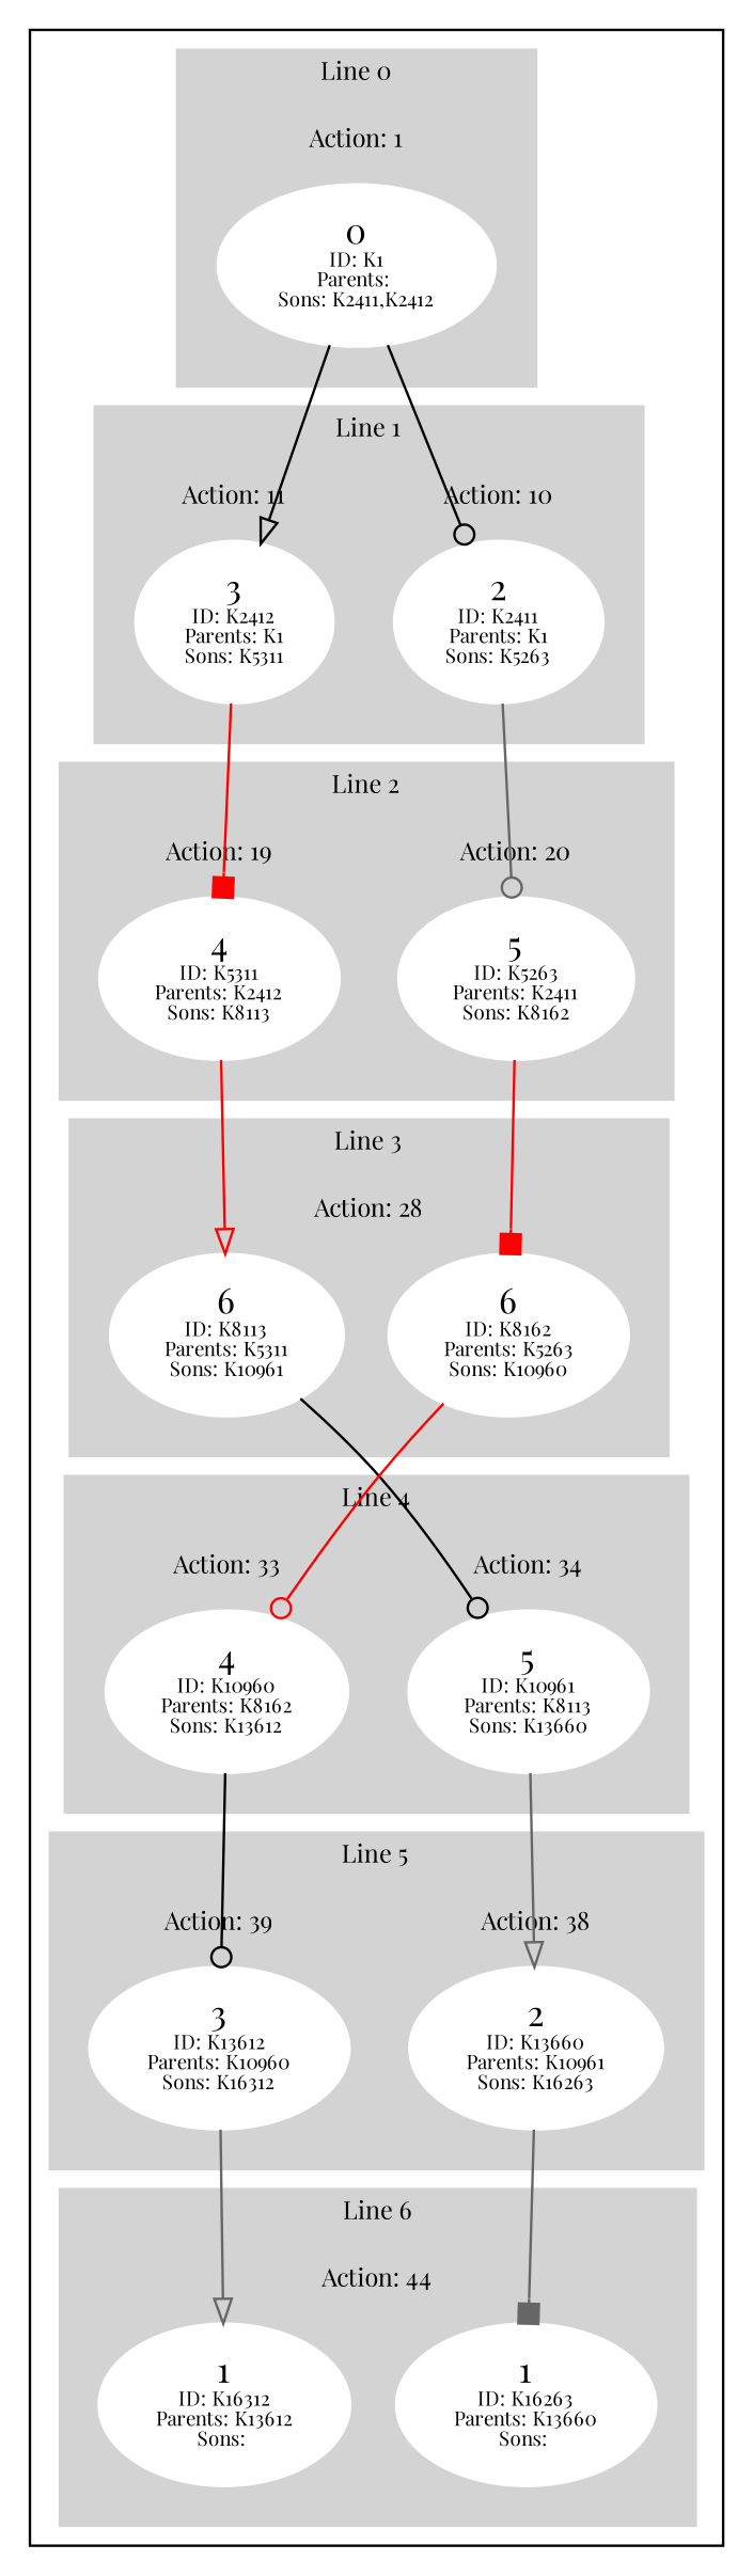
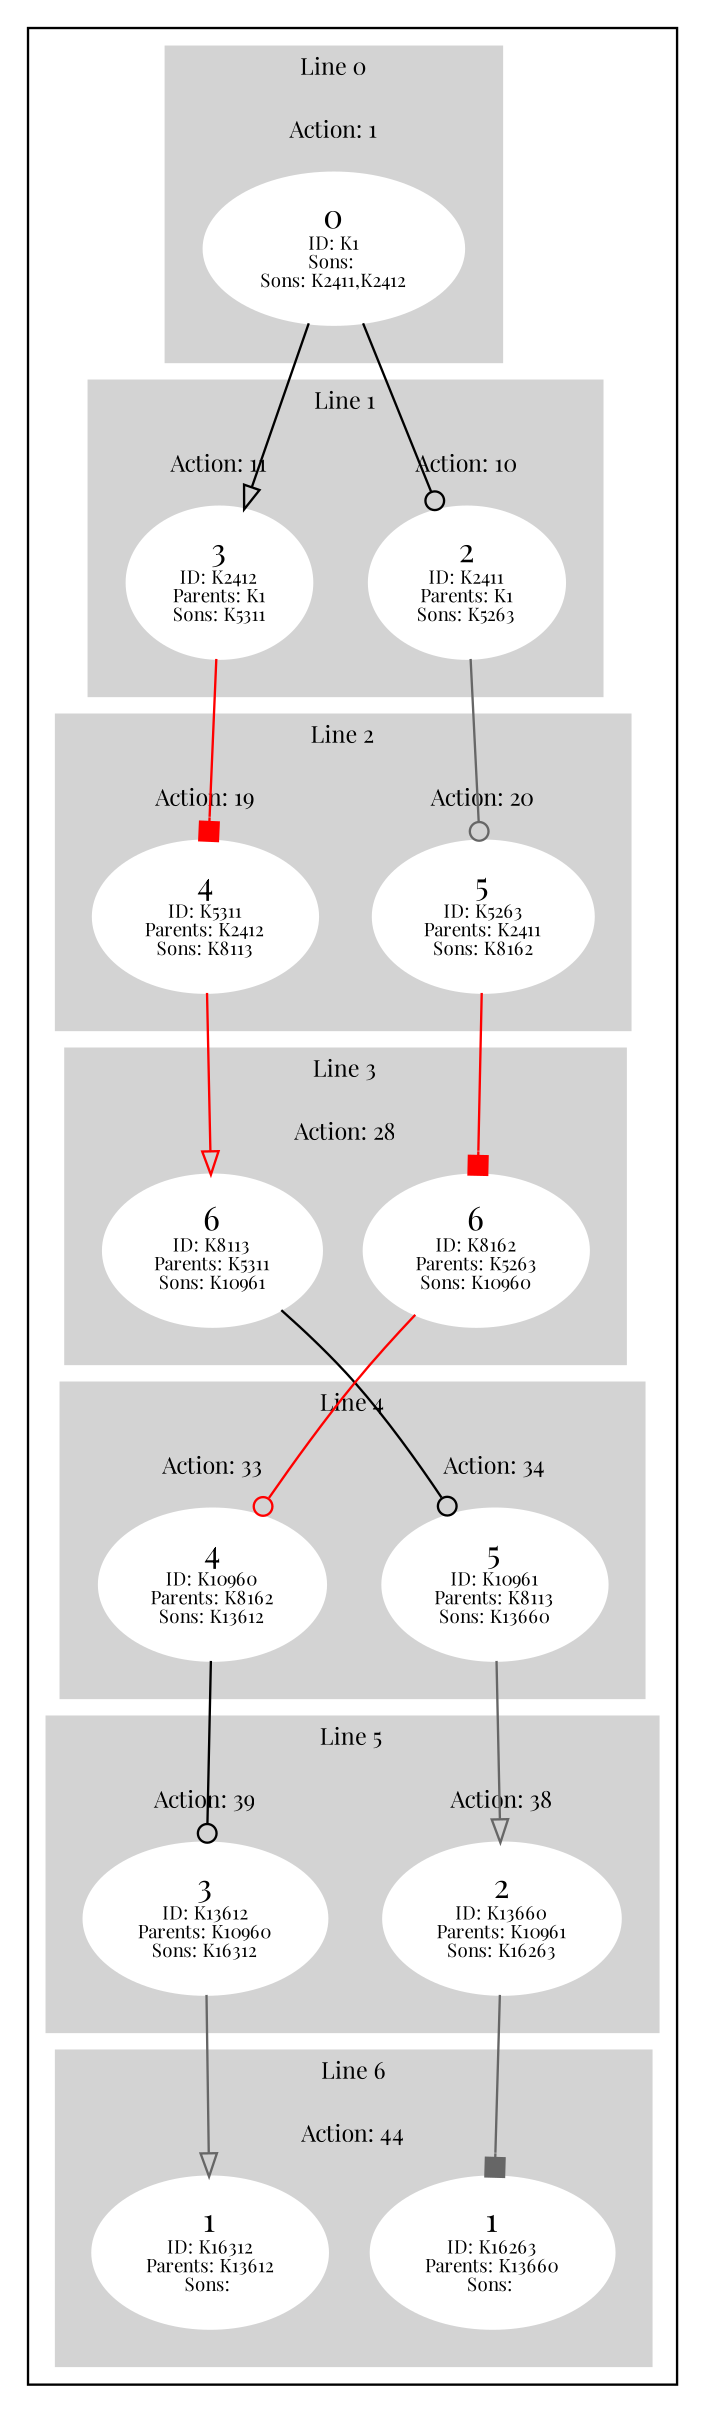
  digraph {
    fontname="Playfair Display"
    node [color=white style=filled fontname="Playfair Display"]
    edge [color=red arrowhead=odot fontname="Playfair Display"]
    n1 [label=<5<BR /><FONT POINT-SIZE="8">ID: K5263</FONT><BR /><FONT POINT-SIZE="8">Parents: K2411</FONT><BR /><FONT POINT-SIZE="8">Sons: K8162</FONT>>]
    n2 [label=<4<BR /><FONT POINT-SIZE="8">ID: K5311</FONT><BR /><FONT POINT-SIZE="8">Parents: K2412</FONT><BR /><FONT POINT-SIZE="8">Sons: K8113</FONT>>]
-   n3 [label=<0<BR /><FONT POINT-SIZE="8">ID: K1</FONT><BR /><FONT POINT-SIZE="8">Parents: </FONT><BR /><FONT POINT-SIZE="8">Sons: K2411,K2412</FONT>>]
+   n3 [label=<0<BR /><FONT POINT-SIZE="8">ID: K1</FONT><BR /><FONT POINT-SIZE="8">Sons: </FONT><BR /><FONT POINT-SIZE="8">Sons: K2411,K2412</FONT>>]
    n4 [label=<5<BR /><FONT POINT-SIZE="8">ID: K10961</FONT><BR /><FONT POINT-SIZE="8">Parents: K8113</FONT><BR /><FONT POINT-SIZE="8">Sons: K13660</FONT>>]
    n5 [label=<4<BR /><FONT POINT-SIZE="8">ID: K10960</FONT><BR /><FONT POINT-SIZE="8">Parents: K8162</FONT><BR /><FONT POINT-SIZE="8">Sons: K13612</FONT>>]
    n6 [label=<6<BR /><FONT POINT-SIZE="8">ID: K8113</FONT><BR /><FONT POINT-SIZE="8">Parents: K5311</FONT><BR /><FONT POINT-SIZE="8">Sons: K10961</FONT>>]
    n7 [label=<6<BR /><FONT POINT-SIZE="8">ID: K8162</FONT><BR /><FONT POINT-SIZE="8">Parents: K5263</FONT><BR /><FONT POINT-SIZE="8">Sons: K10960</FONT>>]
    n8 [label=<3<BR /><FONT POINT-SIZE="8">ID: K13612</FONT><BR /><FONT POINT-SIZE="8">Parents: K10960</FONT><BR /><FONT POINT-SIZE="8">Sons: K16312</FONT>>]
    n9 [label=<2<BR /><FONT POINT-SIZE="8">ID: K13660</FONT><BR /><FONT POINT-SIZE="8">Parents: K10961</FONT><BR /><FONT POINT-SIZE="8">Sons: K16263</FONT>>]
    n10 [label=<1<BR /><FONT POINT-SIZE="8">ID: K16263</FONT><BR /><FONT POINT-SIZE="8">Parents: K13660</FONT><BR /><FONT POINT-SIZE="8">Sons: </FONT>>]
    n11 [label=<1<BR /><FONT POINT-SIZE="8">ID: K16312</FONT><BR /><FONT POINT-SIZE="8">Parents: K13612</FONT><BR /><FONT POINT-SIZE="8">Sons: </FONT>>]
    n12 [label=<2<BR /><FONT POINT-SIZE="8">ID: K2411</FONT><BR /><FONT POINT-SIZE="8">Parents: K1</FONT><BR /><FONT POINT-SIZE="8">Sons: K5263</FONT>>]
    n13 [label=<3<BR /><FONT POINT-SIZE="8">ID: K2412</FONT><BR /><FONT POINT-SIZE="8">Parents: K1</FONT><BR /><FONT POINT-SIZE="8">Sons: K5311</FONT>>]
    subgraph cluster_1 {
      subgraph cluster_2 {
        color=lightgrey
        fontsize=10
        label="Line 2"
        style=filled
        subgraph cluster_3 {
          color=lightgrey
          fontsize=10
          label="Action: 20"
          style=filled
          n1
        }
        subgraph cluster_4 {
          color=lightgrey
          fontsize=10
          label="Action: 19"
          style=filled
          n2
        }
      }
      subgraph cluster_5 {
        color=lightgrey
        fontsize=10
        label="Line 0"
        style=filled
        subgraph cluster_6 {
          color=lightgrey
          fontsize=10
          label="Action: 1"
          style=filled
          n3
        }
      }
      subgraph cluster_7 {
        color=lightgrey
        fontsize=10
        label="Line 4"
        style=filled
        subgraph cluster_8 {
          color=lightgrey
          fontsize=10
          label="Action: 34"
          style=filled
          n4
        }
        subgraph cluster_9 {
          color=lightgrey
          fontsize=10
          label="Action: 33"
          style=filled
          n5
        }
      }
      subgraph cluster_10 {
        color=lightgrey
        fontsize=10
        label="Line 3"
        style=filled
        subgraph cluster_11 {
          color=lightgrey
          fontsize=10
          label="Action: 28"
          style=filled
          n6
          n7
        }
      }
      subgraph cluster_12 {
        color=lightgrey
        fontsize=10
        label="Line 5"
        style=filled
        subgraph cluster_13 {
          color=lightgrey
          fontsize=10
          label="Action: 39"
          style=filled
          n8
        }
        subgraph cluster_14 {
          color=lightgrey
          fontsize=10
          label="Action: 38"
          style=filled
          n9
        }
      }
      subgraph cluster_15 {
        color=lightgrey
        fontsize=10
        label="Line 6"
        style=filled
        subgraph cluster_16 {
          color=lightgrey
          fontsize=10
          label="Action: 44"
          style=filled
          n10
          n11
        }
      }
      subgraph cluster_17 {
        color=lightgrey
        fontsize=10
        label="Line 1"
        style=filled
        subgraph cluster_18 {
          color=lightgrey
          fontsize=10
          label="Action: 10"
          style=filled
          n12
        }
        subgraph cluster_19 {
          color=lightgrey
          fontsize=10
          label="Action: 11"
          style=filled
          n13
        }
      }
    }
    n1 -> n7 [arrowhead=box]
    n2 -> n6 [arrowhead=onormal]
    n3 -> n12 [color=black]
    n3 -> n13 [color=black arrowhead=onormal]
    n4 -> n9 [color=gray40 arrowhead=onormal]
    n5 -> n8 [color=black]
    n6 -> n4 [color=black]
    n7 -> n5
    n8 -> n11 [color=gray40 arrowhead=onormal]
    n9 -> n10 [color=gray40 arrowhead=box]
    n12 -> n1 [color=gray40]
    n13 -> n2 [arrowhead=box]
  }
